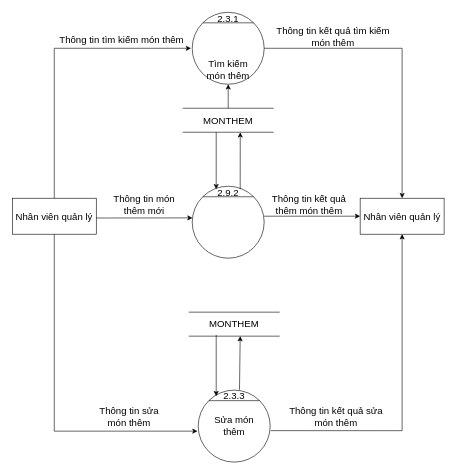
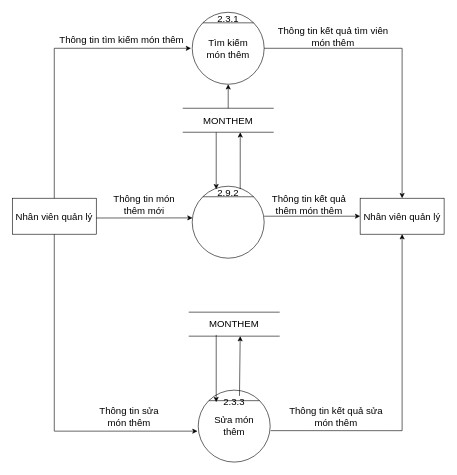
  <mxCell id="0" />
  <mxCell id="1" parent="0" />
  <mxCell id="2" value="" style="ellipse;whiteSpace=wrap;html=1;aspect=fixed;fontSize=16;" parent="1" vertex="1"><mxGeometry x="320" y="20" width="120" height="120" as="geometry" /></mxCell>
  <mxCell id="3" value="" style="endArrow=none;html=1;rounded=0;exitX=0;exitY=0;exitDx=0;exitDy=0;entryX=1;entryY=0;entryDx=0;entryDy=0;fontSize=16;" parent="1" source="2" target="2" edge="1"><mxGeometry width="50" height="50" relative="1" as="geometry"><mxPoint x="660" y="575" as="sourcePoint" /><mxPoint x="710" y="525" as="targetPoint" /></mxGeometry></mxCell>
- <mxCell id="4" value="Tìm kiếm món thêm" style="text;html=1;strokeColor=none;fillColor=none;align=center;verticalAlign=middle;whiteSpace=wrap;rounded=0;fontSize=16;" parent="1" vertex="1"><mxGeometry x="340" y="100" width="80" height="30" as="geometry" /></mxCell>
+ <mxCell id="4" value="Tìm kiếm món thêm" style="text;html=1;strokeColor=none;fillColor=none;align=center;verticalAlign=middle;whiteSpace=wrap;rounded=0;fontSize=16;" parent="1" vertex="1"><mxGeometry x="340" y="65" width="80" height="30" as="geometry" /></mxCell>
  <mxCell id="5" value="" style="ellipse;whiteSpace=wrap;html=1;aspect=fixed;fontSize=16;" parent="1" vertex="1"><mxGeometry x="320" y="310" width="120" height="120" as="geometry" /></mxCell>
  <mxCell id="6" value="" style="endArrow=none;html=1;rounded=0;exitX=0;exitY=0;exitDx=0;exitDy=0;entryX=1;entryY=0;entryDx=0;entryDy=0;fontSize=16;" parent="1" source="5" target="5" edge="1"><mxGeometry width="50" height="50" relative="1" as="geometry"><mxPoint x="660" y="865" as="sourcePoint" /><mxPoint x="710" y="815" as="targetPoint" /></mxGeometry></mxCell>
  <mxCell id="7" value="" style="ellipse;whiteSpace=wrap;html=1;aspect=fixed;fontSize=16;" parent="1" vertex="1"><mxGeometry x="330" y="650" width="120" height="120" as="geometry" /></mxCell>
  <mxCell id="8" value="" style="endArrow=none;html=1;rounded=0;exitX=0;exitY=0;exitDx=0;exitDy=0;entryX=1;entryY=0;entryDx=0;entryDy=0;fontSize=16;" parent="1" source="7" target="7" edge="1"><mxGeometry width="50" height="50" relative="1" as="geometry"><mxPoint x="670" y="1205" as="sourcePoint" /><mxPoint x="720" y="1155" as="targetPoint" /></mxGeometry></mxCell>
  <mxCell id="9" value="&lt;font style=&quot;font-size: 16px&quot;&gt;Sửa món thêm&lt;/font&gt;" style="text;html=1;strokeColor=none;fillColor=none;align=center;verticalAlign=middle;whiteSpace=wrap;rounded=0;fontSize=16;" parent="1" vertex="1"><mxGeometry x="350" y="695" width="80" height="30" as="geometry" /></mxCell>
  <mxCell id="10" value="Nhân viên quản lý" style="rounded=0;whiteSpace=wrap;html=1;fontSize=16;" parent="1" vertex="1"><mxGeometry x="20" y="330" width="140" height="60" as="geometry" /></mxCell>
  <mxCell id="11" value="Nhân viên quản lý" style="rounded=0;whiteSpace=wrap;html=1;fontSize=16;" parent="1" vertex="1"><mxGeometry x="600" y="330" width="140" height="60" as="geometry" /></mxCell>
  <mxCell id="12" value="&lt;font style=&quot;font-size: 16px&quot;&gt;2.3.1&lt;/font&gt;" style="text;html=1;strokeColor=none;fillColor=none;align=center;verticalAlign=middle;whiteSpace=wrap;rounded=0;" parent="1" vertex="1"><mxGeometry x="350" y="20" width="60" height="20" as="geometry" /></mxCell>
  <mxCell id="13" value="&lt;font style=&quot;font-size: 16px&quot;&gt;2.9.2&lt;/font&gt;" style="text;html=1;strokeColor=none;fillColor=none;align=center;verticalAlign=middle;whiteSpace=wrap;rounded=0;" parent="1" vertex="1"><mxGeometry x="360" y="310" width="40" height="20" as="geometry" /></mxCell>
- <mxCell id="14" value="&lt;font style=&quot;font-size: 16px&quot;&gt;2.3.3&lt;/font&gt;" style="text;html=1;strokeColor=none;fillColor=none;align=center;verticalAlign=middle;whiteSpace=wrap;rounded=0;" parent="1" vertex="1"><mxGeometry x="360" y="650" width="60" height="20" as="geometry" /></mxCell>
+ <mxCell id="14" value="&lt;font style=&quot;font-size: 16px&quot;&gt;2.3.3&lt;/font&gt;" style="text;html=1;strokeColor=none;fillColor=none;align=center;verticalAlign=middle;whiteSpace=wrap;rounded=0;" parent="1" vertex="1"><mxGeometry x="360" y="660" width="60" height="20" as="geometry" /></mxCell>
  <mxCell id="15" value="" style="edgeStyle=segmentEdgeStyle;endArrow=classic;html=1;rounded=0;fontSize=16;exitX=0.5;exitY=0;exitDx=0;exitDy=0;" parent="1" source="10" edge="1"><mxGeometry width="50" height="50" relative="1" as="geometry"><mxPoint x="410" y="320" as="sourcePoint" /><mxPoint x="318" y="80" as="targetPoint" /><Array as="points"><mxPoint x="90" y="80" /><mxPoint x="318" y="80" /></Array></mxGeometry></mxCell>
  <mxCell id="16" value="" style="endArrow=classic;html=1;rounded=0;fontSize=16;entryX=0.004;entryY=0.44;entryDx=0;entryDy=0;entryPerimeter=0;" parent="1" target="5" edge="1"><mxGeometry width="50" height="50" relative="1" as="geometry"><mxPoint x="160" y="363" as="sourcePoint" /><mxPoint x="460" y="355" as="targetPoint" /></mxGeometry></mxCell>
  <mxCell id="17" value="" style="edgeStyle=segmentEdgeStyle;endArrow=classic;html=1;rounded=0;fontSize=16;exitX=0.5;exitY=1;exitDx=0;exitDy=0;entryX=-0.01;entryY=0.57;entryDx=0;entryDy=0;entryPerimeter=0;" parent="1" source="10" target="7" edge="1"><mxGeometry width="50" height="50" relative="1" as="geometry"><mxPoint x="410" y="505" as="sourcePoint" /><mxPoint x="460" y="455" as="targetPoint" /><Array as="points"><mxPoint x="90" y="718" /></Array></mxGeometry></mxCell>
  <mxCell id="18" value="" style="edgeStyle=segmentEdgeStyle;endArrow=classic;html=1;rounded=0;fontSize=16;exitX=1;exitY=0.5;exitDx=0;exitDy=0;entryX=0.5;entryY=0;entryDx=0;entryDy=0;" parent="1" source="2" target="11" edge="1"><mxGeometry width="50" height="50" relative="1" as="geometry"><mxPoint x="590" y="215" as="sourcePoint" /><mxPoint x="818" y="50" as="targetPoint" /><Array as="points"><mxPoint x="670" y="80" /></Array></mxGeometry></mxCell>
  <mxCell id="19" value="" style="endArrow=classic;html=1;rounded=0;fontSize=16;entryX=0;entryY=0.5;entryDx=0;entryDy=0;" parent="1" target="11" edge="1"><mxGeometry width="50" height="50" relative="1" as="geometry"><mxPoint x="440" y="360" as="sourcePoint" /><mxPoint x="460" y="355" as="targetPoint" /></mxGeometry></mxCell>
  <mxCell id="20" value="" style="edgeStyle=segmentEdgeStyle;endArrow=classic;html=1;rounded=0;fontSize=16;exitX=1.007;exitY=0.563;exitDx=0;exitDy=0;exitPerimeter=0;entryX=0.5;entryY=1;entryDx=0;entryDy=0;" parent="1" source="7" target="11" edge="1"><mxGeometry width="50" height="50" relative="1" as="geometry"><mxPoint x="410" y="405" as="sourcePoint" /><mxPoint x="460" y="355" as="targetPoint" /></mxGeometry></mxCell>
  <mxCell id="21" value="MONTHEM" style="shape=partialRectangle;whiteSpace=wrap;html=1;left=0;right=0;fillColor=none;fontSize=16;" parent="1" vertex="1"><mxGeometry x="305" y="180" width="150" height="40" as="geometry" /></mxCell>
  <mxCell id="22" value="Thông tin tìm kiếm món thêm" style="text;html=1;strokeColor=none;fillColor=none;align=center;verticalAlign=middle;whiteSpace=wrap;rounded=0;fontSize=16;" parent="1" vertex="1"><mxGeometry x="90" y="50" width="225" height="30" as="geometry" /></mxCell>
- <mxCell id="23" value="Thông tin kết quả tìm kiếm món thêm" style="text;html=1;strokeColor=none;fillColor=none;align=center;verticalAlign=middle;whiteSpace=wrap;rounded=0;fontSize=16;" parent="1" vertex="1"><mxGeometry x="450" y="40" width="210" height="40" as="geometry" /></mxCell>
+ <mxCell id="23" value="Thông tin kết quả tìm viên món thêm" style="text;html=1;strokeColor=none;fillColor=none;align=center;verticalAlign=middle;whiteSpace=wrap;rounded=0;fontSize=16;" parent="1" vertex="1"><mxGeometry x="450" y="40" width="210" height="40" as="geometry" /></mxCell>
  <mxCell id="24" value="MONTHEM" style="shape=partialRectangle;whiteSpace=wrap;html=1;left=0;right=0;fillColor=none;fontSize=16;" parent="1" vertex="1"><mxGeometry x="315" y="520" width="150" height="40" as="geometry" /></mxCell>
  <mxCell id="25" value="" style="endArrow=classic;html=1;rounded=0;fontSize=16;entryX=0.5;entryY=1;entryDx=0;entryDy=0;exitX=0.5;exitY=0;exitDx=0;exitDy=0;" parent="1" source="21" target="2" edge="1"><mxGeometry width="50" height="50" relative="1" as="geometry"><mxPoint x="410" y="380" as="sourcePoint" /><mxPoint x="460" y="330" as="targetPoint" /></mxGeometry></mxCell>
  <mxCell id="26" value="" style="endArrow=classic;html=1;rounded=0;fontSize=16;entryX=0.634;entryY=1.002;entryDx=0;entryDy=0;entryPerimeter=0;exitX=1;exitY=0.25;exitDx=0;exitDy=0;" parent="1" source="13" target="21" edge="1"><mxGeometry width="50" height="50" relative="1" as="geometry"><mxPoint x="398" y="310" as="sourcePoint" /><mxPoint x="362" y="220" as="targetPoint" /></mxGeometry></mxCell>
  <mxCell id="27" value="" style="endArrow=classic;html=1;rounded=0;fontSize=16;entryX=0.362;entryY=1.004;entryDx=0;entryDy=0;entryPerimeter=0;exitX=0.647;exitY=-0.02;exitDx=0;exitDy=0;exitPerimeter=0;" parent="1" source="14" edge="1"><mxGeometry width="50" height="50" relative="1" as="geometry"><mxPoint x="400" y="654" as="sourcePoint" /><mxPoint x="400" y="560" as="targetPoint" /></mxGeometry></mxCell>
  <mxCell id="28" value="" style="endArrow=classic;html=1;rounded=0;fontSize=16;entryX=0;entryY=0.5;entryDx=0;entryDy=0;" parent="1" target="14" edge="1"><mxGeometry width="50" height="50" relative="1" as="geometry"><mxPoint x="360" y="558" as="sourcePoint" /><mxPoint x="360" y="650" as="targetPoint" /></mxGeometry></mxCell>
  <mxCell id="29" value="Thông tin món thêm mới" style="text;html=1;strokeColor=none;fillColor=none;align=center;verticalAlign=middle;whiteSpace=wrap;rounded=0;fontSize=16;" parent="1" vertex="1"><mxGeometry x="175" y="325" width="130" height="30" as="geometry" /></mxCell>
  <mxCell id="30" value="Thông tin kết quả thêm món thêm" style="text;html=1;strokeColor=none;fillColor=none;align=center;verticalAlign=middle;whiteSpace=wrap;rounded=0;fontSize=16;" parent="1" vertex="1"><mxGeometry x="450" y="320" width="130" height="40" as="geometry" /></mxCell>
  <mxCell id="31" style="edgeStyle=orthogonalEdgeStyle;rounded=0;orthogonalLoop=1;jettySize=auto;html=1;exitX=0.5;exitY=1;exitDx=0;exitDy=0;fontSize=16;" parent="1" source="30" target="30" edge="1"><mxGeometry relative="1" as="geometry" /></mxCell>
  <mxCell id="32" value="Thông tin sửa món thêm" style="text;html=1;strokeColor=none;fillColor=none;align=center;verticalAlign=middle;whiteSpace=wrap;rounded=0;fontSize=16;" parent="1" vertex="1"><mxGeometry x="150" y="680" width="130" height="30" as="geometry" /></mxCell>
  <mxCell id="33" value="Thông tin kết quả sửa món thêm" style="text;html=1;strokeColor=none;fillColor=none;align=center;verticalAlign=middle;whiteSpace=wrap;rounded=0;fontSize=16;" parent="1" vertex="1"><mxGeometry x="470" y="675" width="180" height="40" as="geometry" /></mxCell>
  <mxCell id="34" value="" style="endArrow=classic;html=1;rounded=0;fontSize=16;entryX=0;entryY=0.25;entryDx=0;entryDy=0;" edge="1" parent="1" target="13"><mxGeometry width="50" height="50" relative="1" as="geometry"><mxPoint x="360" y="220" as="sourcePoint" /><mxPoint x="310" y="240" as="targetPoint" /></mxGeometry></mxCell>
